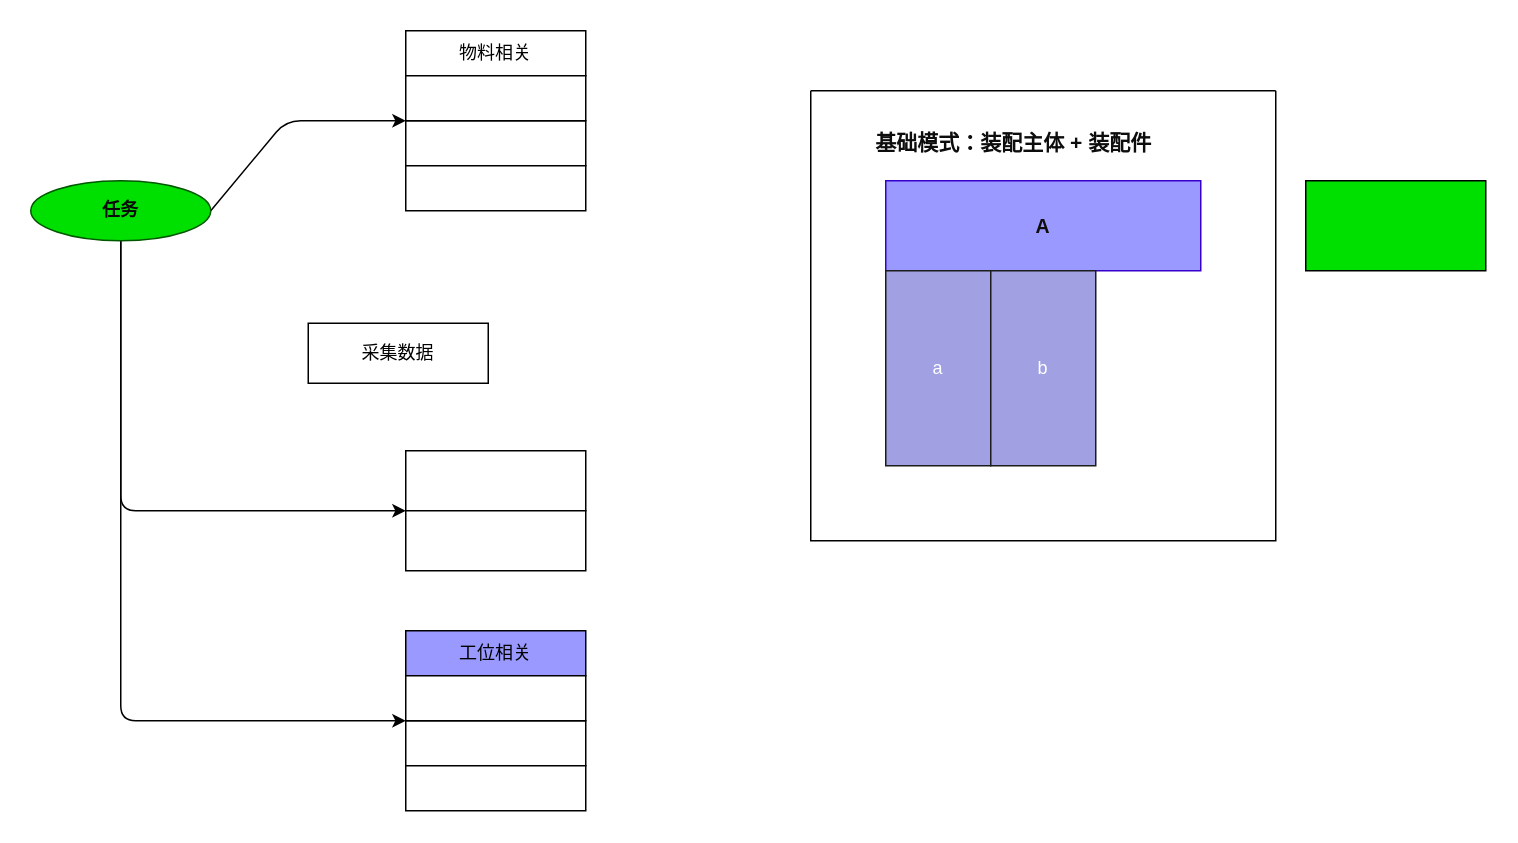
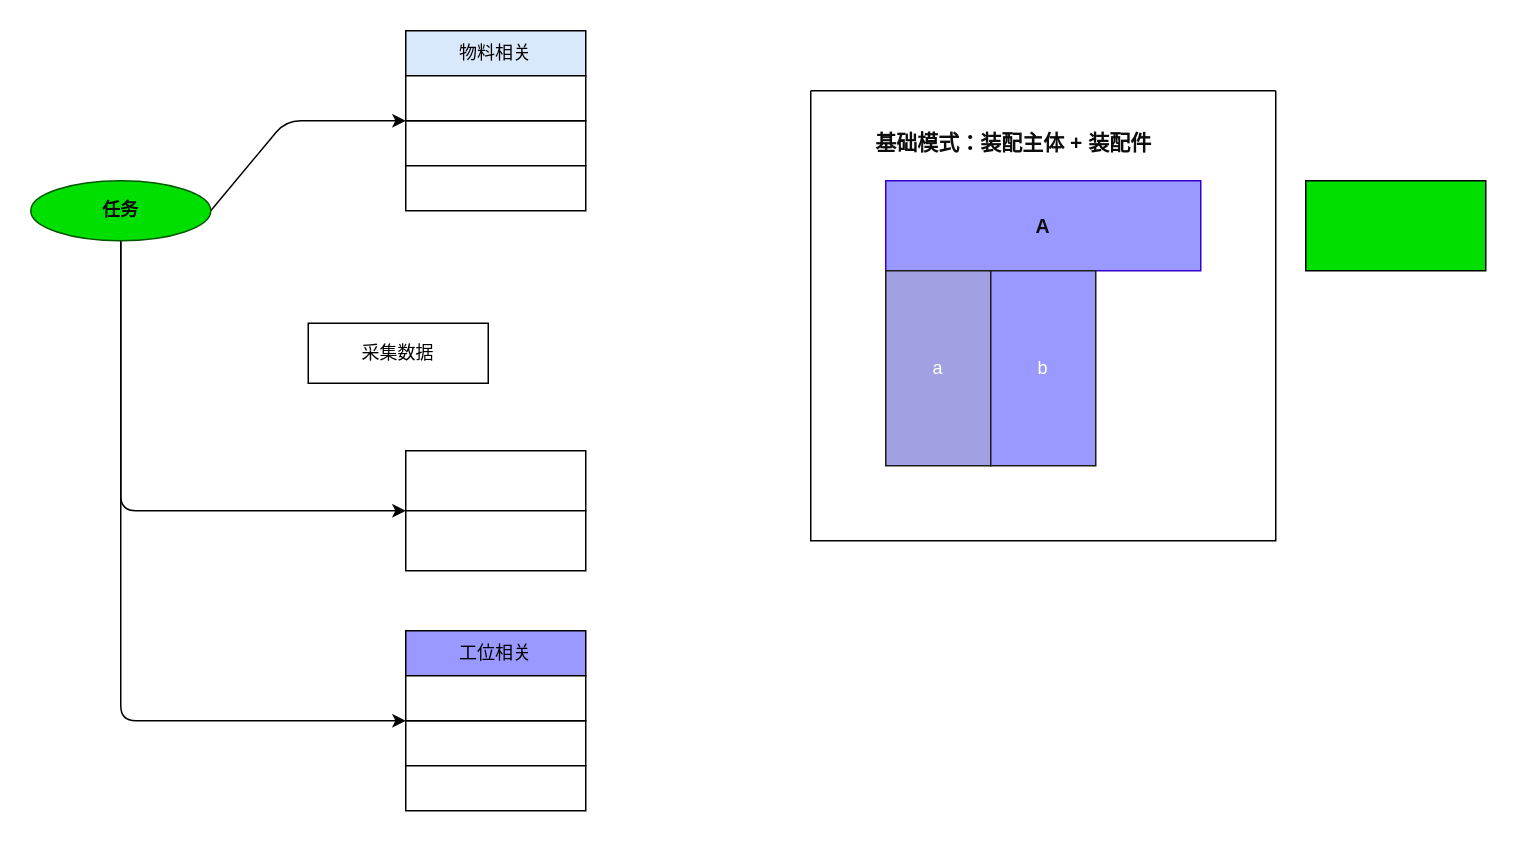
  <mxCell id="0" />
  <mxCell id="1" parent="0" />
  <mxCell id="2" style="edgeStyle=none;html=1;exitX=0.5;exitY=1;exitDx=0;exitDy=0;entryX=0;entryY=1;entryDx=0;entryDy=0;fontColor=#0A0A0A;" edge="1" parent="1" source="5" target="17"><mxGeometry relative="1" as="geometry"><Array as="points"><mxPoint x="80" y="480" /></Array></mxGeometry></mxCell>
  <mxCell id="3" style="edgeStyle=none;html=1;exitX=1;exitY=0.5;exitDx=0;exitDy=0;fontColor=#0A0A0A;entryX=0;entryY=1;entryDx=0;entryDy=0;" edge="1" parent="1" source="5" target="12"><mxGeometry relative="1" as="geometry"><mxPoint x="260" y="80" as="targetPoint" /><Array as="points"><mxPoint x="190" y="80" /></Array></mxGeometry></mxCell>
  <mxCell id="4" style="edgeStyle=none;html=1;exitX=0.5;exitY=1;exitDx=0;exitDy=0;entryX=0;entryY=0;entryDx=0;entryDy=0;fontColor=#0A0A0A;" edge="1" parent="1" source="5" target="18"><mxGeometry relative="1" as="geometry"><Array as="points"><mxPoint x="80" y="340" /></Array></mxGeometry></mxCell>
  <mxCell id="5" value="任务" style="ellipse;whiteSpace=wrap;html=1;fillColor=#00E000;fontColor=#0A0A0A;strokeColor=#005700;fontStyle=1;" vertex="1" parent="1"><mxGeometry x="20" y="120" width="120" height="40" as="geometry" /></mxCell>
  <mxCell id="6" value="采集数据" style="rounded=0;whiteSpace=wrap;html=1;" vertex="1" parent="1"><mxGeometry x="205" y="215" width="120" height="40" as="geometry" /></mxCell>
  <mxCell id="7" value="" style="rounded=0;whiteSpace=wrap;html=1;" vertex="1" parent="1"><mxGeometry x="270" y="300" width="120" height="40" as="geometry" /></mxCell>
  <mxCell id="8" value="" style="group" vertex="1" connectable="0" parent="1"><mxGeometry x="270" y="20" width="120" height="120" as="geometry" /></mxCell>
- <mxCell id="9" value="物料相关" style="rounded=0;whiteSpace=wrap;html=1;" vertex="1" parent="8"><mxGeometry width="120" height="30" as="geometry" /></mxCell>
+ <mxCell id="9" value="物料相关" style="rounded=0;whiteSpace=wrap;html=1;fillColor=#dae8fc;" vertex="1" parent="8"><mxGeometry width="120" height="30" as="geometry" /></mxCell>
  <mxCell id="10" value="" style="rounded=0;whiteSpace=wrap;html=1;" vertex="1" parent="8"><mxGeometry y="60" width="120" height="30" as="geometry" /></mxCell>
  <mxCell id="11" value="" style="rounded=0;whiteSpace=wrap;html=1;" vertex="1" parent="8"><mxGeometry y="90" width="120" height="30" as="geometry" /></mxCell>
  <mxCell id="12" value="" style="rounded=0;whiteSpace=wrap;html=1;" vertex="1" parent="8"><mxGeometry y="30" width="120" height="30" as="geometry" /></mxCell>
  <mxCell id="13" value="" style="group" vertex="1" connectable="0" parent="1"><mxGeometry x="270" y="420" width="120" height="120" as="geometry" /></mxCell>
  <mxCell id="14" value="工位相关" style="rounded=0;whiteSpace=wrap;html=1;fillColor=#9999ff;" vertex="1" parent="13"><mxGeometry width="120" height="30" as="geometry" /></mxCell>
  <mxCell id="15" value="" style="rounded=0;whiteSpace=wrap;html=1;" vertex="1" parent="13"><mxGeometry y="60" width="120" height="30" as="geometry" /></mxCell>
  <mxCell id="16" value="" style="rounded=0;whiteSpace=wrap;html=1;" vertex="1" parent="13"><mxGeometry y="90" width="120" height="30" as="geometry" /></mxCell>
  <mxCell id="17" value="" style="rounded=0;whiteSpace=wrap;html=1;" vertex="1" parent="13"><mxGeometry y="30" width="120" height="30" as="geometry" /></mxCell>
  <mxCell id="18" value="" style="rounded=0;whiteSpace=wrap;html=1;" vertex="1" parent="1"><mxGeometry x="270" y="340" width="120" height="40" as="geometry" /></mxCell>
  <mxCell id="19" value="&lt;b&gt;&lt;font color=&quot;#0d0d0d&quot; style=&quot;font-size: 13px;&quot;&gt;A&lt;/font&gt;&lt;/b&gt;" style="rounded=0;whiteSpace=wrap;html=1;fontColor=#ffffff;fillColor=#9999FF;strokeColor=#3700CC;" vertex="1" parent="1"><mxGeometry x="590" y="120" width="210" height="60" as="geometry" /></mxCell>
  <mxCell id="20" value="a" style="rounded=0;whiteSpace=wrap;html=1;fontColor=#ffffff;fillColor=#a0a0e3;strokeColor=#1c1c1c;fillStyle=solid;" vertex="1" parent="1"><mxGeometry x="590" y="180" width="70" height="130" as="geometry" /></mxCell>
  <mxCell id="21" value="" style="edgeStyle=none;html=1;fontSize=14;fontColor=#0D0D0D;" edge="1" parent="1" source="23" target="20"><mxGeometry relative="1" as="geometry" /></mxCell>
  <mxCell id="22" value="" style="edgeStyle=none;html=1;fontSize=14;fontColor=#0D0D0D;" edge="1" parent="1" source="23" target="20"><mxGeometry relative="1" as="geometry" /></mxCell>
- <mxCell id="23" value="b" style="rounded=0;whiteSpace=wrap;html=1;fontColor=#ffffff;fillColor=#a0a0e3;strokeColor=#1c1c1c;fillStyle=solid;" vertex="1" parent="1"><mxGeometry x="660" y="180" width="70" height="130" as="geometry" /></mxCell>
+ <mxCell id="23" value="b" style="rounded=0;whiteSpace=wrap;html=1;fontColor=#ffffff;fillColor=#9999ff;strokeColor=#1c1c1c;fillStyle=solid;" vertex="1" parent="1"><mxGeometry x="660" y="180" width="70" height="130" as="geometry" /></mxCell>
  <mxCell id="24" value="" style="rounded=0;whiteSpace=wrap;html=1;fontColor=#0A0A0A;fillColor=#00E000;" vertex="1" parent="1"><mxGeometry x="870" y="120" width="120" height="60" as="geometry" /></mxCell>
  <mxCell id="25" value="" style="swimlane;startSize=0;fontSize=13;fontColor=#0D0D0D;fillColor=#9999FF;" vertex="1" parent="1"><mxGeometry x="540" y="60" width="310" height="300" as="geometry" /></mxCell>
  <mxCell id="26" value="&lt;b&gt;&lt;font style=&quot;font-size: 14px;&quot;&gt;基础模式：装配主体 + 装配件&lt;/font&gt;&lt;/b&gt;" style="text;html=1;align=center;verticalAlign=middle;resizable=0;points=[];autosize=1;strokeColor=none;fillColor=none;fontSize=13;fontColor=#0D0D0D;" vertex="1" parent="25"><mxGeometry x="30" y="20" width="210" height="30" as="geometry" /></mxCell>
